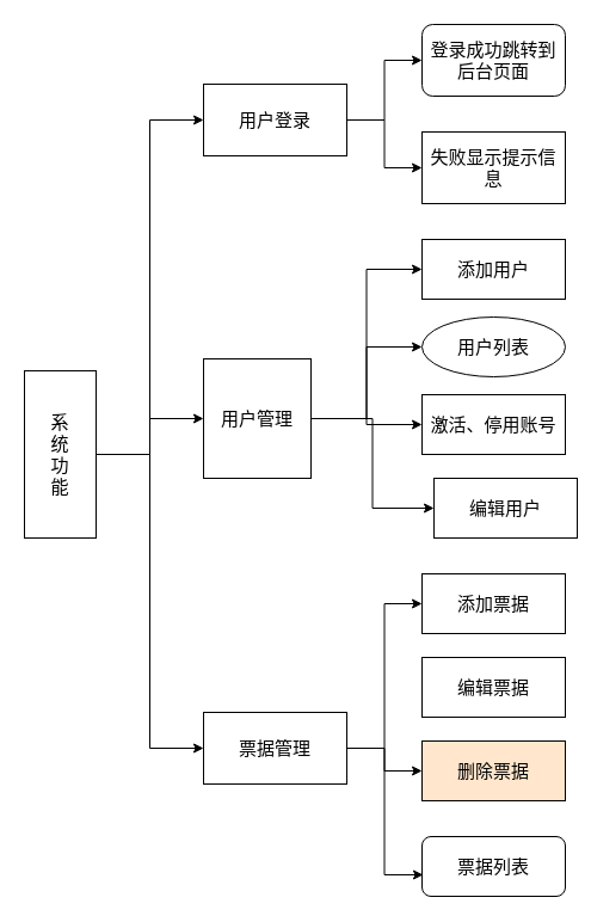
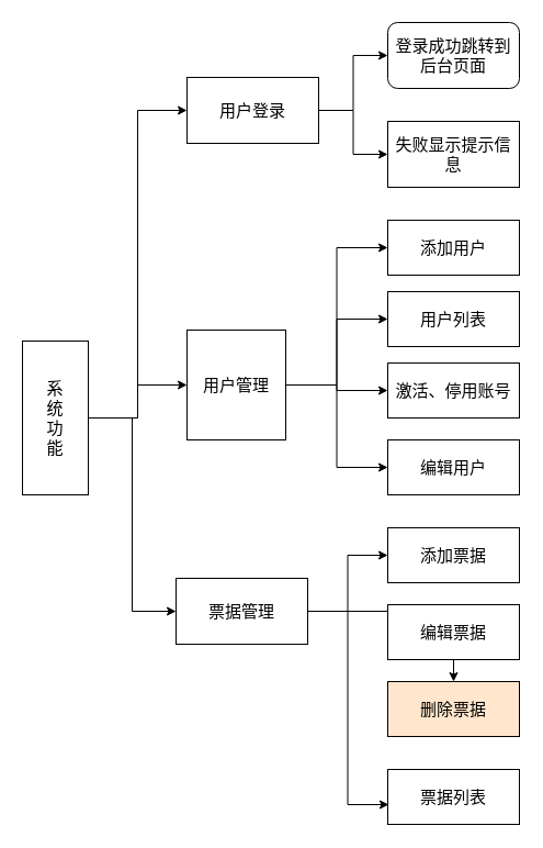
  <mxCell id="0" />
  <mxCell id="1" parent="0" />
  <mxCell id="2" style="edgeStyle=orthogonalEdgeStyle;rounded=0;orthogonalLoop=1;jettySize=auto;html=1;entryX=0;entryY=0.5;entryDx=0;entryDy=0;fontSize=15;" edge="1" parent="1" source="5" target="13"><mxGeometry relative="1" as="geometry" /></mxCell>
  <mxCell id="3" style="edgeStyle=orthogonalEdgeStyle;rounded=0;orthogonalLoop=1;jettySize=auto;html=1;fontSize=15;" edge="1" parent="1" source="5" target="10"><mxGeometry relative="1" as="geometry" /></mxCell>
  <mxCell id="4" style="edgeStyle=orthogonalEdgeStyle;rounded=0;orthogonalLoop=1;jettySize=auto;html=1;entryX=0;entryY=0.5;entryDx=0;entryDy=0;fontSize=15;" edge="1" parent="1" source="5" target="17"><mxGeometry relative="1" as="geometry" /></mxCell>
  <mxCell id="5" value="系&lt;br style=&quot;font-size: 15px;&quot;&gt;统&lt;br style=&quot;font-size: 15px;&quot;&gt;功&lt;br style=&quot;font-size: 15px;&quot;&gt;能" style="rounded=0;whiteSpace=wrap;html=1;fontSize=15;" vertex="1" parent="1"><mxGeometry x="20" y="310" width="60" height="140" as="geometry" /></mxCell>
  <mxCell id="6" style="edgeStyle=orthogonalEdgeStyle;rounded=0;orthogonalLoop=1;jettySize=auto;html=1;entryX=0;entryY=0.5;entryDx=0;entryDy=0;fontSize=15;" edge="1" parent="1" source="10" target="20"><mxGeometry relative="1" as="geometry" /></mxCell>
  <mxCell id="7" style="edgeStyle=orthogonalEdgeStyle;rounded=0;orthogonalLoop=1;jettySize=auto;html=1;entryX=0;entryY=0.5;entryDx=0;entryDy=0;fontSize=15;" edge="1" parent="1" source="10" target="21"><mxGeometry relative="1" as="geometry" /></mxCell>
  <mxCell id="8" style="edgeStyle=orthogonalEdgeStyle;rounded=0;orthogonalLoop=1;jettySize=auto;html=1;entryX=0;entryY=0.5;entryDx=0;entryDy=0;fontSize=15;" edge="1" parent="1" source="10" target="22"><mxGeometry relative="1" as="geometry" /></mxCell>
  <mxCell id="9" style="edgeStyle=orthogonalEdgeStyle;rounded=0;orthogonalLoop=1;jettySize=auto;html=1;entryX=0;entryY=0.5;entryDx=0;entryDy=0;fontSize=15;" edge="1" parent="1" source="10" target="23"><mxGeometry relative="1" as="geometry" /></mxCell>
  <mxCell id="10" value="用户管理" style="rounded=0;whiteSpace=wrap;html=1;fontSize=15;" vertex="1" parent="1"><mxGeometry x="170" y="300" width="90" height="100" as="geometry" /></mxCell>
  <mxCell id="11" style="edgeStyle=orthogonalEdgeStyle;rounded=0;orthogonalLoop=1;jettySize=auto;html=1;fontSize=15;" edge="1" parent="1" source="13" target="18"><mxGeometry relative="1" as="geometry" /></mxCell>
  <mxCell id="12" style="edgeStyle=orthogonalEdgeStyle;rounded=0;orthogonalLoop=1;jettySize=auto;html=1;entryX=0;entryY=0.5;entryDx=0;entryDy=0;fontSize=15;" edge="1" parent="1" source="13" target="19"><mxGeometry relative="1" as="geometry" /></mxCell>
  <mxCell id="13" value="用户登录" style="rounded=0;whiteSpace=wrap;html=1;fontSize=15;" vertex="1" parent="1"><mxGeometry x="170" y="70" width="120" height="60" as="geometry" /></mxCell>
  <mxCell id="14" style="edgeStyle=orthogonalEdgeStyle;rounded=0;orthogonalLoop=1;jettySize=auto;html=1;entryX=0;entryY=0.5;entryDx=0;entryDy=0;fontSize=15;" edge="1" parent="1" source="17" target="24"><mxGeometry relative="1" as="geometry" /></mxCell>
  <mxCell id="15" style="edgeStyle=orthogonalEdgeStyle;rounded=0;orthogonalLoop=1;jettySize=auto;html=1;fontSize=15;" edge="1" parent="1" source="17" target="26"><mxGeometry relative="1" as="geometry" /></mxCell>
  <mxCell id="16" style="edgeStyle=orthogonalEdgeStyle;rounded=0;orthogonalLoop=1;jettySize=auto;html=1;entryX=0.008;entryY=0.64;entryDx=0;entryDy=0;entryPerimeter=0;fontSize=15;" edge="1" parent="1" source="17" target="27"><mxGeometry relative="1" as="geometry" /></mxCell>
- <mxCell id="17" value="票据管理" style="rounded=0;whiteSpace=wrap;html=1;fontSize=15;" vertex="1" parent="1"><mxGeometry x="170" y="596" width="120" height="60" as="geometry" /></mxCell>
+ <mxCell id="17" value="票据管理" style="rounded=0;whiteSpace=wrap;html=1;fontSize=15;" vertex="1" parent="1"><mxGeometry x="160" y="526" width="120" height="60" as="geometry" /></mxCell>
  <mxCell id="18" value="登录成功跳转到后台页面" style="whiteSpace=wrap;html=1;fontSize=15;rounded=1;" vertex="1" parent="1"><mxGeometry x="353" y="20" width="120" height="60" as="geometry" /></mxCell>
  <mxCell id="19" value="失败显示提示信息" style="rounded=0;whiteSpace=wrap;html=1;fontSize=15;" vertex="1" parent="1"><mxGeometry x="353" y="110" width="120" height="60" as="geometry" /></mxCell>
  <mxCell id="20" value="添加用户" style="rounded=0;whiteSpace=wrap;html=1;fontSize=15;" vertex="1" parent="1"><mxGeometry x="353" y="200" width="120" height="50" as="geometry" /></mxCell>
- <mxCell id="21" value="用户列表" style="ellipse;whiteSpace=wrap;html=1;fontSize=15;" vertex="1" parent="1"><mxGeometry x="353" y="265" width="120" height="50" as="geometry" /></mxCell>
+ <mxCell id="21" value="用户列表" style="rounded=0;whiteSpace=wrap;html=1;fontSize=15;" vertex="1" parent="1"><mxGeometry x="353" y="265" width="120" height="50" as="geometry" /></mxCell>
  <mxCell id="22" value="激活、停用账号" style="rounded=0;whiteSpace=wrap;html=1;fontSize=15;" vertex="1" parent="1"><mxGeometry x="353" y="330" width="120" height="50" as="geometry" /></mxCell>
- <mxCell id="23" value="编辑用户" style="rounded=0;whiteSpace=wrap;html=1;fontSize=15;" vertex="1" parent="1"><mxGeometry x="363" y="400" width="120" height="50" as="geometry" /></mxCell>
+ <mxCell id="23" value="编辑用户" style="rounded=0;whiteSpace=wrap;html=1;fontSize=15;" vertex="1" parent="1"><mxGeometry x="353" y="400" width="120" height="50" as="geometry" /></mxCell>
  <mxCell id="24" value="添加票据" style="rounded=0;whiteSpace=wrap;html=1;fontSize=15;" vertex="1" parent="1"><mxGeometry x="353" y="480" width="120" height="50" as="geometry" /></mxCell>
  <mxCell id="25" value="编辑票据" style="rounded=0;whiteSpace=wrap;html=1;fontSize=15;" vertex="1" parent="1"><mxGeometry x="353" y="550" width="120" height="50" as="geometry" /></mxCell>
  <mxCell id="26" value="删除票据" style="rounded=0;whiteSpace=wrap;html=1;fontSize=15;fillColor=#ffe6cc;" vertex="1" parent="1"><mxGeometry x="353" y="620" width="120" height="50" as="geometry" /></mxCell>
- <mxCell id="27" value="票据列表" style="whiteSpace=wrap;html=1;fontSize=15;rounded=1;" vertex="1" parent="1"><mxGeometry x="353" y="700" width="120" height="50" as="geometry" /></mxCell>
+ <mxCell id="27" value="票据列表" style="rounded=0;whiteSpace=wrap;html=1;fontSize=15;" vertex="1" parent="1"><mxGeometry x="353" y="700" width="120" height="50" as="geometry" /></mxCell>
